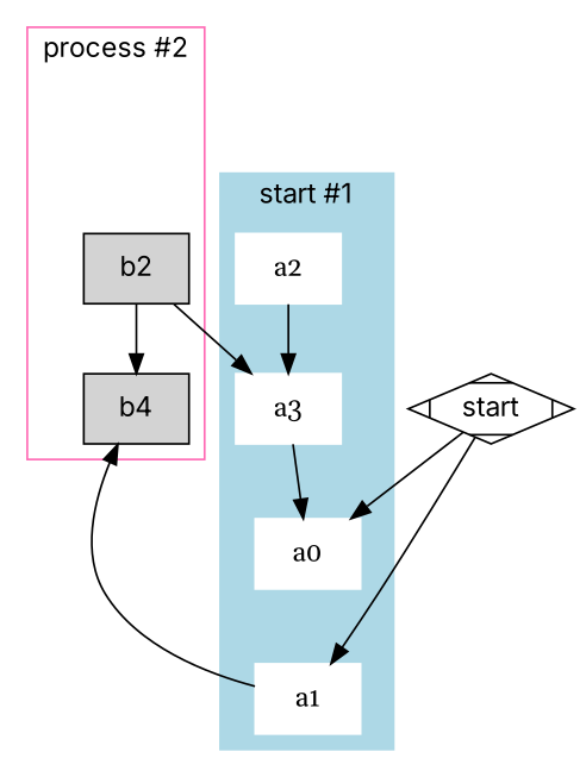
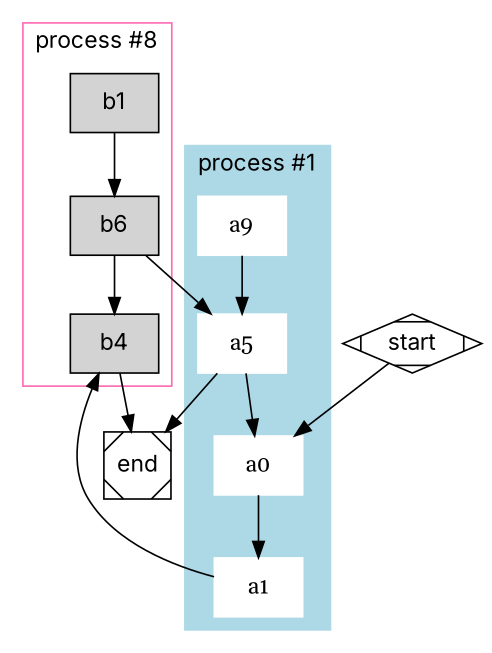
  digraph {
    fontname=Inter
    node [fontname=Inter shape=rect style=filled]
-   b2
+   b1
+   b2 [label=b6]
    n3 [label=b4]
    a0 [color=white fontname=Georgia]
    a1 [color=white fontname=Georgia]
-   a2 [color=white fontname=Georgia]
-   a3 [color=white fontname=Georgia]
+   a2 [color=white fontname=Georgia label=a9]
+   a3 [color=white fontname=Georgia label=a5]
+   end [shape=Msquare style=""]
    start [shape=Mdiamond style=""]
    subgraph cluster_1 {
      color=hotpink
-     label="process #2"
+     label="process #8"
+     b1
      b2
      n3
    }
    subgraph cluster_2 {
      color=lightblue
-     label="start #1"
+     label="process #1"
      style=filled
      a0
      a1
      a2
      a3
    }
+   b1 -> b2
    b2 -> n3
    b2 -> a3
-   start -> a1
+   n3 -> end
+   a0 -> a1
    a1 -> n3
    a2 -> a3
    a3 -> a0
+   a3 -> end
    start -> a0
  }
